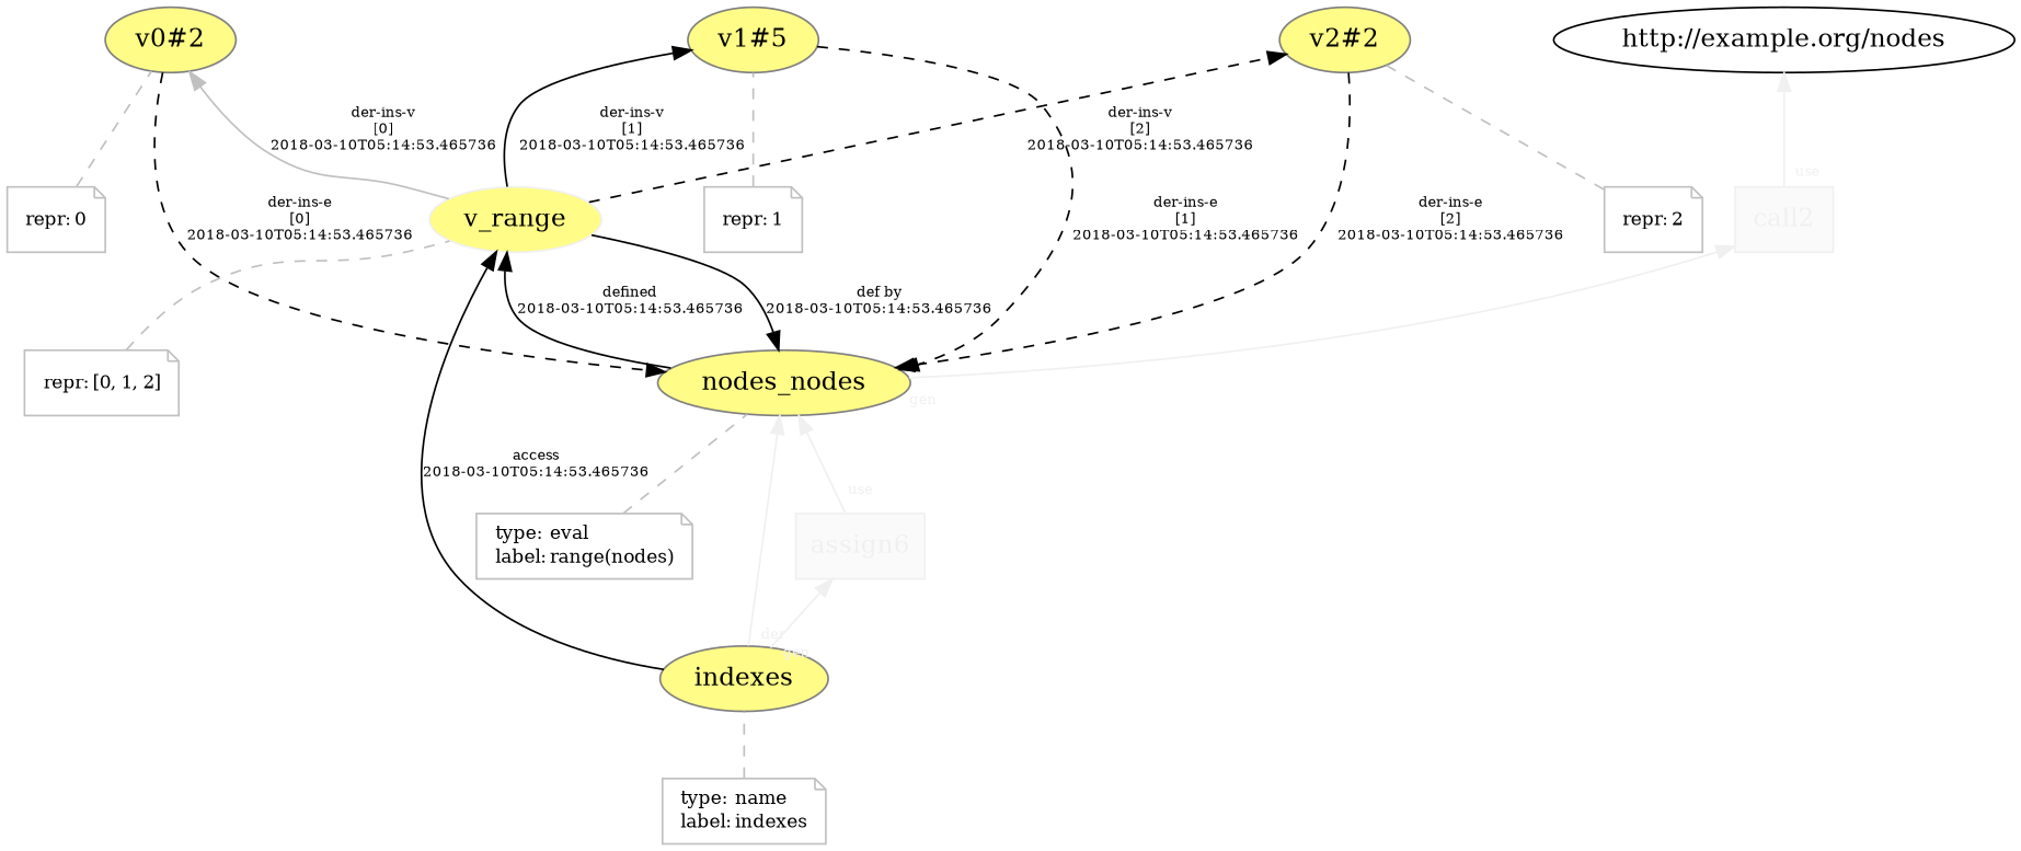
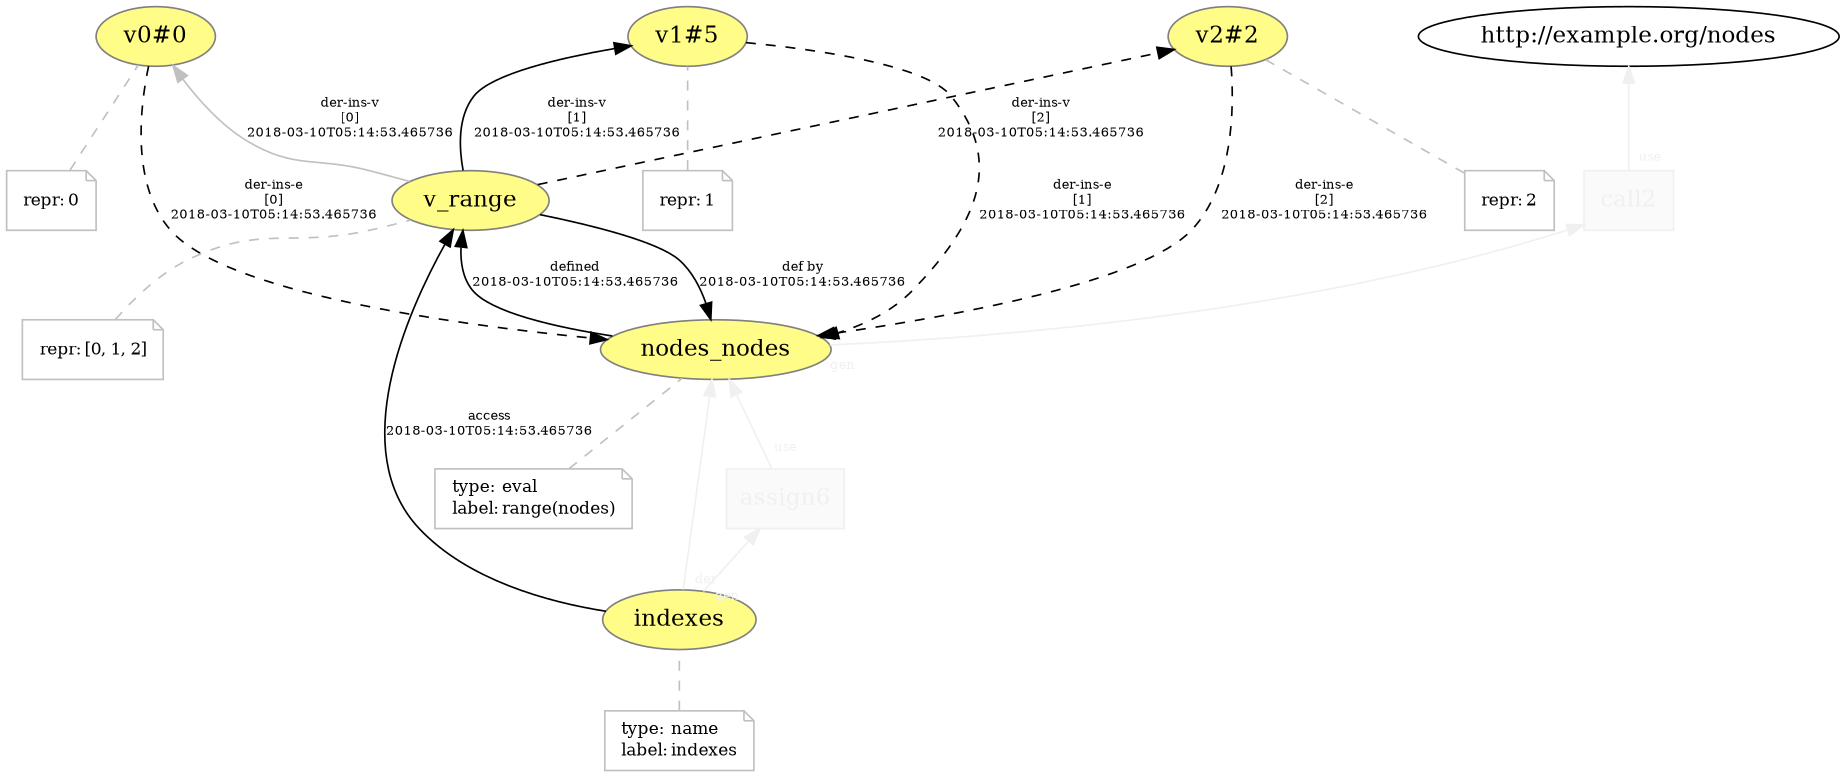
  digraph {
    rankdir=BT
    node [color="#808080" style=filled]
    edge [rotation=20]
    n1 [fillcolor="#FFFC87" label=nodes_nodes]
-   n2 [color="#F0F0F0" fillcolor="#FFFC87" label=v_range]
+   n2 [fillcolor="#FFFC87" label=v_range]
    n3 [color="#F0F0F0" fillcolor="#FAFAFA" fontcolor="#F0F0F0" label=call2 shape=polygon sides=4]
-   n4 [fillcolor="#FFFC87" label="v0#2"]
+   n4 [fillcolor="#FFFC87" label="v0#0"]
    n5 [fillcolor="#FFFC87" label="v1#5"]
    n6 [fillcolor="#FFFC87" label="v2#2"]
    "http://example.org/nodes" [color="" style=""]
    n8 [color=gray fontcolor=black fontsize=10 label=<<TABLE cellpadding="0" border="0"> 	<TR> 	    <TD align="left">type:</TD> 	    <TD align="left">eval</TD> 	</TR> 	<TR> 	    <TD align="left">label:</TD> 	    <TD align="left">range(nodes)</TD> 	</TR> </TABLE>> shape=note style=""]
    n9 [color=gray fontcolor=black fontsize=10 label=<<TABLE cellpadding="0" border="0"> 	<TR> 	    <TD align="left">repr:</TD> 	    <TD align="left">0</TD> 	</TR> </TABLE>> shape=note style=""]
    n10 [color=gray fontcolor=black fontsize=10 label=<<TABLE cellpadding="0" border="0"> 	<TR> 	    <TD align="left">repr:</TD> 	    <TD align="left">1</TD> 	</TR> </TABLE>> shape=note style=""]
    n11 [color=gray fontcolor=black fontsize=10 label=<<TABLE cellpadding="0" border="0"> 	<TR> 	    <TD align="left">repr:</TD> 	    <TD align="left">2</TD> 	</TR> </TABLE>> shape=note style=""]
    n12 [color=gray fontcolor=black fontsize=10 label=<<TABLE cellpadding="0" border="0"> 	<TR> 	    <TD align="left">repr:</TD> 	    <TD align="left">[0, 1, 2]</TD> 	</TR> </TABLE>> shape=note style=""]
    n13 [fillcolor="#FFFC87" label=indexes]
    n14 [color="#F0F0F0" fillcolor="#FAFAFA" fontcolor="#F0F0F0" label=assign6 shape=polygon sides=4]
    n15 [color=gray fontcolor=black fontsize=10 label=<<TABLE cellpadding="0" border="0"> 	<TR> 	    <TD align="left">type:</TD> 	    <TD align="left">name</TD> 	</TR> 	<TR> 	    <TD align="left">label:</TD> 	    <TD align="left">indexes</TD> 	</TR> </TABLE>> shape=note style=""]
    n1 -> n2 [angle=60.0 distance=1.5 fontsize=8 label="defined\n2018-03-10T05:14:53.465736"]
    n1 -> n3 [color="#F0F0F0" fontcolor="#F0F0F0" labelangle=60.0 labeldistance=1.5 labelfontsize=8 taillabel=gen]
    n2 -> n1 [angle=60.0 distance=1.5 fontsize=8 label="def by\n2018-03-10T05:14:53.465736"]
    n2 -> n4 [angle=60.0 color=gray distance=1.5 fontsize=8 label="der-ins-v\n[0]\n2018-03-10T05:14:53.465736"]
    n2 -> n5 [angle=60.0 distance=1.5 fontsize=8 label="der-ins-v\n[1]\n2018-03-10T05:14:53.465736"]
    n2 -> n6 [angle=60.0 distance=1.5 fontsize=8 label="der-ins-v\n[2]\n2018-03-10T05:14:53.465736" style=dashed]
    n3 -> "http://example.org/nodes" [color="#F0F0F0" fontcolor="#F0F0F0" labelangle=60.0 labeldistance=1.5 labelfontsize=8 taillabel=use]
    n4 -> n1 [angle=60.0 distance=1.5 fontsize=8 label="der-ins-e\n[0]\n2018-03-10T05:14:53.465736" style=dashed]
    n5 -> n1 [angle=60.0 distance=1.5 fontsize=8 label="der-ins-e\n[1]\n2018-03-10T05:14:53.465736" style=dashed]
    n6 -> n1 [angle=60.0 distance=1.5 fontsize=8 label="der-ins-e\n[2]\n2018-03-10T05:14:53.465736" style=dashed]
    n8 -> n1 [arrowhead=none color=gray style=dashed rotation=""]
    n9 -> n4 [arrowhead=none color=gray style=dashed rotation=""]
    n10 -> n5 [arrowhead=none color=gray style=dashed rotation=""]
    n11 -> n6 [arrowhead=none color=gray style=dashed rotation=""]
    n12 -> n2 [arrowhead=none color=gray style=dashed rotation=""]
    n13 -> n1 [color="#F0F0F0" fontcolor="#F0F0F0" labelangle=60.0 labeldistance=1.5 labelfontsize=8 taillabel=der]
    n13 -> n2 [angle=60.0 distance=1.5 fontsize=8 label="access\n2018-03-10T05:14:53.465736"]
    n13 -> n14 [color="#F0F0F0" fontcolor="#F0F0F0" labelangle=60.0 labeldistance=1.5 labelfontsize=8 taillabel=gen]
    n14 -> n1 [color="#F0F0F0" fontcolor="#F0F0F0" labelangle=60.0 labeldistance=1.5 labelfontsize=8 taillabel=use]
    n15 -> n13 [arrowhead=none color=gray style=dashed rotation=""]
  }
